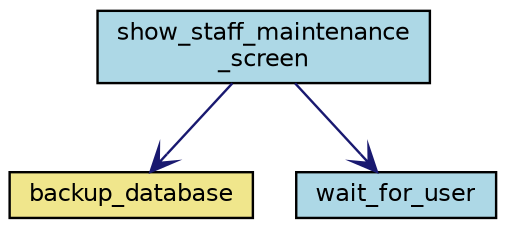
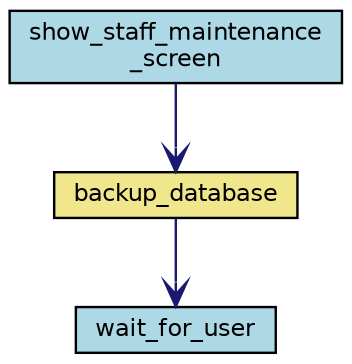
  digraph {
    rankdir=TB
    node [color=black fillcolor=lightblue fontname=Helvetica fontsize=10 shape=record style=filled]
    edge [arrowhead=vee color=midnightblue fontname=Helvetica fontsize=10 labelfontname=Helvetica labelfontsize=10 style=solid]
    n1 [fontcolor=black height=0.2 label="show_staff_maintenance\l_screen" width=0.4]
    n2 [fillcolor=khaki height=0.2 label=backup_database width=0.4]
    n3 [height=0.2 label=wait_for_user width=0.4]
    n1 -> n2
-   n1 -> n3
+   n2 -> n3
  }
